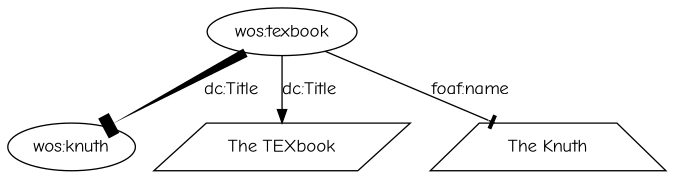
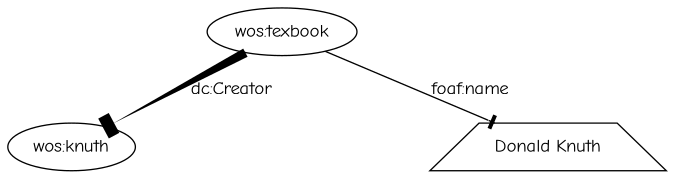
  digraph {
    fontname="Comic Neue"
    node [fontname="Comic Neue" shape=ellipse]
    edge [arrowhead=tee fontname="Comic Neue"]
    "wos:texbook"
    "wos:knuth"
-   "The TEXbook" [shape=parallelogram]
-   "Donald Knuth" [shape=trapezium label="The Knuth"]
-   "wos:texbook" -> "wos:knuth" [label="dc:Title" penwidth=7 style=tapered]
-   "wos:texbook" -> "The TEXbook" [arrowhead=normal label="dc:Title"]
+   "Donald Knuth" [shape=trapezium]
+   "wos:texbook" -> "wos:knuth" [label="dc:Creator" penwidth=7 style=tapered]
    "wos:texbook" -> "Donald Knuth" [label="foaf:name"]
  }
